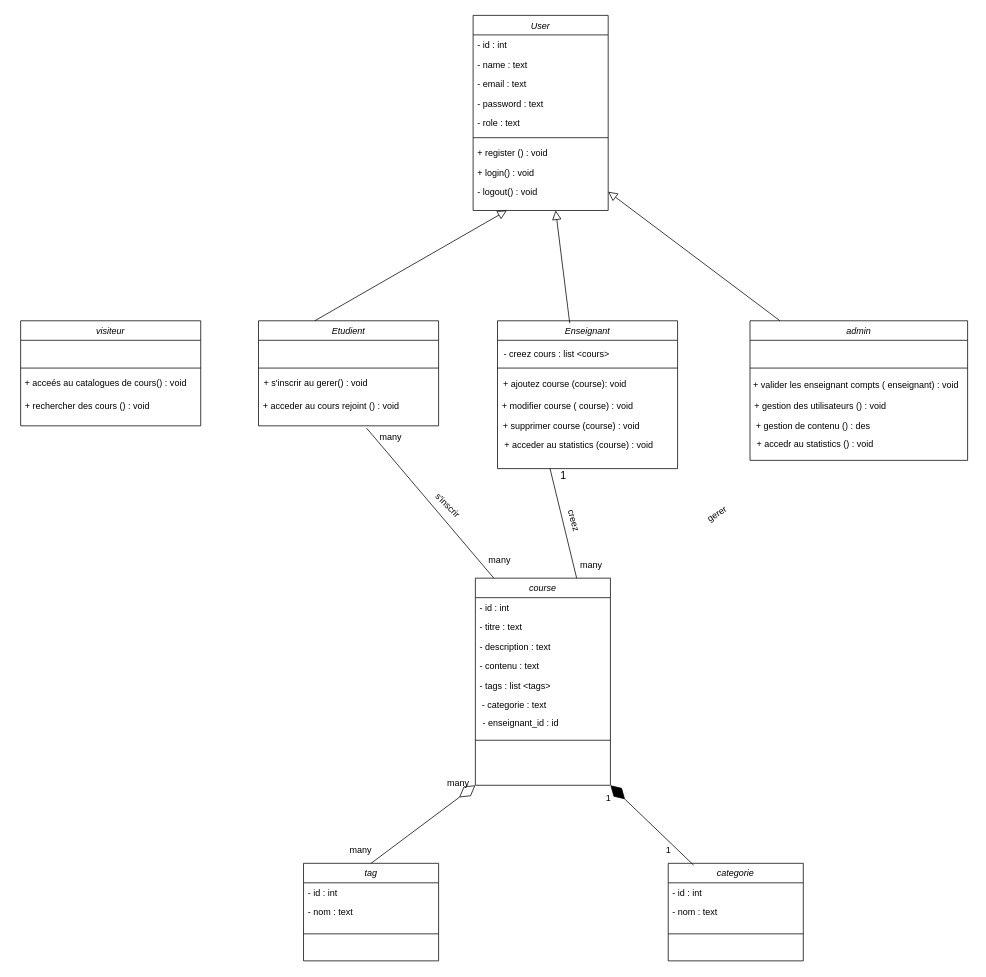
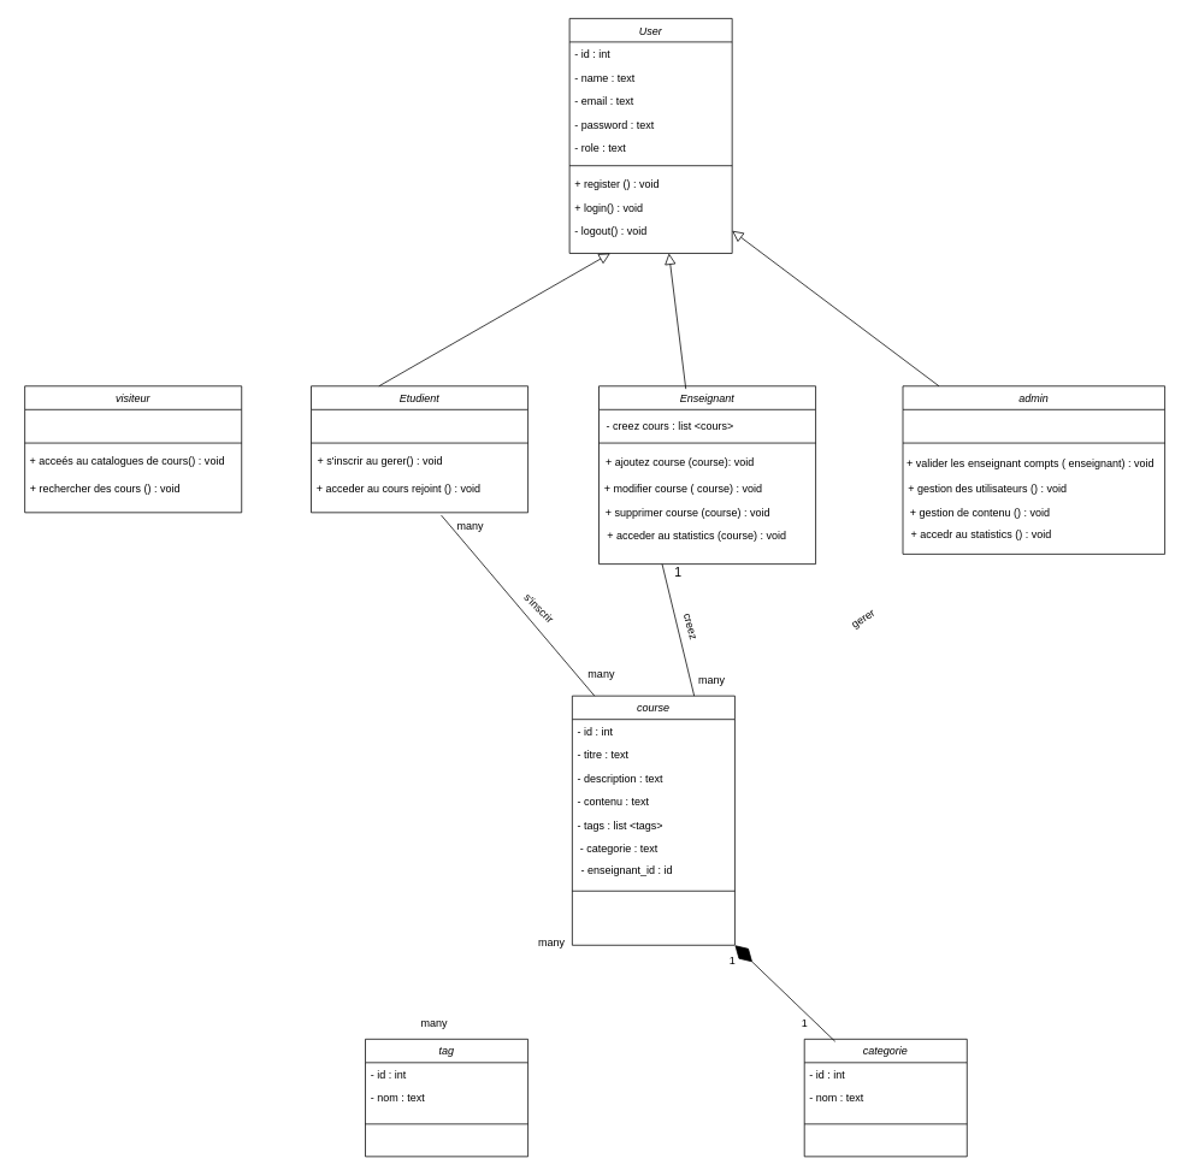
  <mxCell id="0" />
  <mxCell id="1" parent="0" />
  <mxCell id="2" value="User" style="swimlane;fontStyle=2;align=center;verticalAlign=top;childLayout=stackLayout;horizontal=1;startSize=26;horizontalStack=0;resizeParent=1;resizeLast=0;collapsible=1;marginBottom=0;rounded=0;shadow=0;strokeWidth=1;" parent="1" vertex="1"><mxGeometry x="630" y="20" width="180" height="260" as="geometry"><mxRectangle x="230" y="140" width="160" height="26" as="alternateBounds" /></mxGeometry></mxCell>
  <mxCell id="3" value="- id : int" style="text;align=left;verticalAlign=top;spacingLeft=4;spacingRight=4;overflow=hidden;rotatable=0;points=[[0,0.5],[1,0.5]];portConstraint=eastwest;" parent="2" vertex="1"><mxGeometry y="26" width="180" height="26" as="geometry" /></mxCell>
  <mxCell id="4" value="- name : text" style="text;align=left;verticalAlign=top;spacingLeft=4;spacingRight=4;overflow=hidden;rotatable=0;points=[[0,0.5],[1,0.5]];portConstraint=eastwest;rounded=0;shadow=0;html=0;" parent="2" vertex="1"><mxGeometry y="52" width="180" height="26" as="geometry" /></mxCell>
  <mxCell id="5" value="- email : text" style="text;align=left;verticalAlign=top;spacingLeft=4;spacingRight=4;overflow=hidden;rotatable=0;points=[[0,0.5],[1,0.5]];portConstraint=eastwest;rounded=0;shadow=0;html=0;" parent="2" vertex="1"><mxGeometry y="78" width="180" height="26" as="geometry" /></mxCell>
  <mxCell id="6" value="- password : text" style="text;align=left;verticalAlign=top;spacingLeft=4;spacingRight=4;overflow=hidden;rotatable=0;points=[[0,0.5],[1,0.5]];portConstraint=eastwest;rounded=0;shadow=0;html=0;" vertex="1" parent="2"><mxGeometry y="104" width="180" height="26" as="geometry" /></mxCell>
  <mxCell id="7" value="- role : text" style="text;align=left;verticalAlign=top;spacingLeft=4;spacingRight=4;overflow=hidden;rotatable=0;points=[[0,0.5],[1,0.5]];portConstraint=eastwest;rounded=0;shadow=0;html=0;" vertex="1" parent="2"><mxGeometry y="130" width="180" height="26" as="geometry" /></mxCell>
  <mxCell id="8" value="" style="line;html=1;strokeWidth=1;align=left;verticalAlign=middle;spacingTop=-1;spacingLeft=3;spacingRight=3;rotatable=0;labelPosition=right;points=[];portConstraint=eastwest;" parent="2" vertex="1"><mxGeometry y="156" width="180" height="14" as="geometry" /></mxCell>
  <mxCell id="9" value="+ register () : void" style="text;align=left;verticalAlign=top;spacingLeft=4;spacingRight=4;overflow=hidden;rotatable=0;points=[[0,0.5],[1,0.5]];portConstraint=eastwest;rounded=0;shadow=0;html=0;" vertex="1" parent="2"><mxGeometry y="170" width="180" height="26" as="geometry" /></mxCell>
  <mxCell id="10" value="+ login() : void" style="text;align=left;verticalAlign=top;spacingLeft=4;spacingRight=4;overflow=hidden;rotatable=0;points=[[0,0.5],[1,0.5]];portConstraint=eastwest;rounded=0;shadow=0;html=0;" vertex="1" parent="2"><mxGeometry y="196" width="180" height="26" as="geometry" /></mxCell>
  <mxCell id="11" value="- logout() : void" style="text;align=left;verticalAlign=top;spacingLeft=4;spacingRight=4;overflow=hidden;rotatable=0;points=[[0,0.5],[1,0.5]];portConstraint=eastwest;rounded=0;shadow=0;html=0;" vertex="1" parent="2"><mxGeometry y="222" width="180" height="26" as="geometry" /></mxCell>
  <mxCell id="12" value="visiteur" style="swimlane;fontStyle=2;align=center;verticalAlign=top;childLayout=stackLayout;horizontal=1;startSize=26;horizontalStack=0;resizeParent=1;resizeLast=0;collapsible=1;marginBottom=0;rounded=0;shadow=0;strokeWidth=1;" vertex="1" parent="1"><mxGeometry x="27" y="427" width="240" height="140" as="geometry"><mxRectangle x="230" y="140" width="160" height="26" as="alternateBounds" /></mxGeometry></mxCell>
  <mxCell id="13" value="" style="line;html=1;strokeWidth=1;align=left;verticalAlign=middle;spacingTop=-1;spacingLeft=3;spacingRight=3;rotatable=0;labelPosition=right;points=[];portConstraint=eastwest;" vertex="1" parent="12"><mxGeometry y="26" width="240" height="74" as="geometry" /></mxCell>
  <mxCell id="14" value="+ rechercher des cours () : void" style="text;align=left;verticalAlign=top;spacingLeft=4;spacingRight=4;overflow=hidden;rotatable=0;points=[[0,0.5],[1,0.5]];portConstraint=eastwest;rounded=0;shadow=0;html=0;" vertex="1" parent="12"><mxGeometry y="100" width="240" height="30" as="geometry" /></mxCell>
  <mxCell id="15" value="+ acceés au catalogues de cours() : void" style="text;html=1;align=center;verticalAlign=middle;resizable=0;points=[];autosize=1;strokeColor=none;fillColor=none;" vertex="1" parent="1"><mxGeometry x="20" y="495" width="240" height="30" as="geometry" /></mxCell>
  <mxCell id="16" value="Etudient" style="swimlane;fontStyle=2;align=center;verticalAlign=top;childLayout=stackLayout;horizontal=1;startSize=26;horizontalStack=0;resizeParent=1;resizeLast=0;collapsible=1;marginBottom=0;rounded=0;shadow=0;strokeWidth=1;" vertex="1" parent="1"><mxGeometry x="344" y="427" width="240" height="140" as="geometry"><mxRectangle x="230" y="140" width="160" height="26" as="alternateBounds" /></mxGeometry></mxCell>
  <mxCell id="17" value="" style="line;html=1;strokeWidth=1;align=left;verticalAlign=middle;spacingTop=-1;spacingLeft=3;spacingRight=3;rotatable=0;labelPosition=right;points=[];portConstraint=eastwest;" vertex="1" parent="16"><mxGeometry y="26" width="240" height="74" as="geometry" /></mxCell>
  <mxCell id="18" value="+ acceder au cours rejoint () : void" style="text;align=left;verticalAlign=top;spacingLeft=4;spacingRight=4;overflow=hidden;rotatable=0;points=[[0,0.5],[1,0.5]];portConstraint=eastwest;rounded=0;shadow=0;html=0;" vertex="1" parent="16"><mxGeometry y="100" width="240" height="30" as="geometry" /></mxCell>
  <mxCell id="19" value="+ s'inscrir au gerer() : void" style="text;html=1;align=center;verticalAlign=middle;resizable=0;points=[];autosize=1;strokeColor=none;fillColor=none;" vertex="1" parent="1"><mxGeometry x="340" y="495" width="160" height="30" as="geometry" /></mxCell>
  <mxCell id="20" value="Enseignant" style="swimlane;fontStyle=2;align=center;verticalAlign=top;childLayout=stackLayout;horizontal=1;startSize=26;horizontalStack=0;resizeParent=1;resizeLast=0;collapsible=1;marginBottom=0;rounded=0;shadow=0;strokeWidth=1;" vertex="1" parent="1"><mxGeometry x="662.5" y="427" width="240" height="197" as="geometry"><mxRectangle x="230" y="140" width="160" height="26" as="alternateBounds" /></mxGeometry></mxCell>
  <mxCell id="21" value="" style="line;html=1;strokeWidth=1;align=left;verticalAlign=middle;spacingTop=-1;spacingLeft=3;spacingRight=3;rotatable=0;labelPosition=right;points=[];portConstraint=eastwest;" vertex="1" parent="20"><mxGeometry y="26" width="240" height="74" as="geometry" /></mxCell>
  <mxCell id="22" value="+ modifier course ( course) : void" style="text;align=left;verticalAlign=top;spacingLeft=4;spacingRight=4;overflow=hidden;rotatable=0;points=[[0,0.5],[1,0.5]];portConstraint=eastwest;rounded=0;shadow=0;html=0;" vertex="1" parent="20"><mxGeometry y="100" width="240" height="30" as="geometry" /></mxCell>
  <mxCell id="23" value="- creez cours : list &amp;lt;cours&amp;gt;" style="text;html=1;align=center;verticalAlign=middle;resizable=0;points=[];autosize=1;strokeColor=none;fillColor=none;" vertex="1" parent="1"><mxGeometry x="660.5" y="457" width="160" height="30" as="geometry" /></mxCell>
  <mxCell id="24" value="+ ajoutez course (course): void" style="text;html=1;align=center;verticalAlign=middle;resizable=0;points=[];autosize=1;strokeColor=none;fillColor=none;" vertex="1" parent="1"><mxGeometry x="656.5" y="497" width="190" height="30" as="geometry" /></mxCell>
  <mxCell id="25" value="&amp;nbsp;+ supprimer course (course) : void" style="text;html=1;align=center;verticalAlign=middle;resizable=0;points=[];autosize=1;strokeColor=none;fillColor=none;" vertex="1" parent="1"><mxGeometry x="653.5" y="553" width="210" height="30" as="geometry" /></mxCell>
  <mxCell id="26" value="&amp;nbsp;+ acceder au statistics (course) : void" style="text;html=1;align=center;verticalAlign=middle;resizable=0;points=[];autosize=1;strokeColor=none;fillColor=none;" vertex="1" parent="1"><mxGeometry x="653.5" y="578" width="230" height="30" as="geometry" /></mxCell>
  <mxCell id="27" value="admin" style="swimlane;fontStyle=2;align=center;verticalAlign=top;childLayout=stackLayout;horizontal=1;startSize=26;horizontalStack=0;resizeParent=1;resizeLast=0;collapsible=1;marginBottom=0;rounded=0;shadow=0;strokeWidth=1;" vertex="1" parent="1"><mxGeometry x="999" y="427" width="290" height="186" as="geometry"><mxRectangle x="230" y="140" width="160" height="26" as="alternateBounds" /></mxGeometry></mxCell>
  <mxCell id="28" value="" style="line;html=1;strokeWidth=1;align=left;verticalAlign=middle;spacingTop=-1;spacingLeft=3;spacingRight=3;rotatable=0;labelPosition=right;points=[];portConstraint=eastwest;" vertex="1" parent="27"><mxGeometry y="26" width="290" height="74" as="geometry" /></mxCell>
  <mxCell id="29" value="+ gestion des utilisateurs () : void" style="text;align=left;verticalAlign=top;spacingLeft=4;spacingRight=4;overflow=hidden;rotatable=0;points=[[0,0.5],[1,0.5]];portConstraint=eastwest;rounded=0;shadow=0;html=0;" vertex="1" parent="27"><mxGeometry y="100" width="290" height="30" as="geometry" /></mxCell>
  <mxCell id="30" value="+ valider les enseignant compts ( enseignant) : void" style="text;html=1;align=center;verticalAlign=middle;resizable=0;points=[];autosize=1;strokeColor=none;fillColor=none;" vertex="1" parent="1"><mxGeometry x="990" y="498" width="300" height="30" as="geometry" /></mxCell>
- <mxCell id="31" value="+ gestion de contenu () : des" style="text;align=left;verticalAlign=top;spacingLeft=4;spacingRight=4;overflow=hidden;rotatable=0;points=[[0,0.5],[1,0.5]];portConstraint=eastwest;rounded=0;shadow=0;html=0;" vertex="1" parent="1"><mxGeometry x="1001" y="554" width="290" height="30" as="geometry" /></mxCell>
+ <mxCell id="31" value="+ gestion de contenu () : void" style="text;align=left;verticalAlign=top;spacingLeft=4;spacingRight=4;overflow=hidden;rotatable=0;points=[[0,0.5],[1,0.5]];portConstraint=eastwest;rounded=0;shadow=0;html=0;" vertex="1" parent="1"><mxGeometry x="1001" y="554" width="290" height="30" as="geometry" /></mxCell>
  <mxCell id="32" value="+ accedr au statistics () : void" style="text;align=left;verticalAlign=top;spacingLeft=4;spacingRight=4;overflow=hidden;rotatable=0;points=[[0,0.5],[1,0.5]];portConstraint=eastwest;rounded=0;shadow=0;html=0;" vertex="1" parent="1"><mxGeometry x="1002" y="578" width="290" height="30" as="geometry" /></mxCell>
  <mxCell id="33" value="course" style="swimlane;fontStyle=2;align=center;verticalAlign=top;childLayout=stackLayout;horizontal=1;startSize=26;horizontalStack=0;resizeParent=1;resizeLast=0;collapsible=1;marginBottom=0;rounded=0;shadow=0;strokeWidth=1;" vertex="1" parent="1"><mxGeometry x="633" y="770" width="180" height="276" as="geometry"><mxRectangle x="230" y="140" width="160" height="26" as="alternateBounds" /></mxGeometry></mxCell>
  <mxCell id="34" value="- id : int" style="text;align=left;verticalAlign=top;spacingLeft=4;spacingRight=4;overflow=hidden;rotatable=0;points=[[0,0.5],[1,0.5]];portConstraint=eastwest;" vertex="1" parent="33"><mxGeometry y="26" width="180" height="26" as="geometry" /></mxCell>
  <mxCell id="35" value="- titre : text" style="text;align=left;verticalAlign=top;spacingLeft=4;spacingRight=4;overflow=hidden;rotatable=0;points=[[0,0.5],[1,0.5]];portConstraint=eastwest;rounded=0;shadow=0;html=0;" vertex="1" parent="33"><mxGeometry y="52" width="180" height="26" as="geometry" /></mxCell>
  <mxCell id="36" value="- description : text" style="text;align=left;verticalAlign=top;spacingLeft=4;spacingRight=4;overflow=hidden;rotatable=0;points=[[0,0.5],[1,0.5]];portConstraint=eastwest;rounded=0;shadow=0;html=0;" vertex="1" parent="33"><mxGeometry y="78" width="180" height="26" as="geometry" /></mxCell>
  <mxCell id="37" value="- contenu : text" style="text;align=left;verticalAlign=top;spacingLeft=4;spacingRight=4;overflow=hidden;rotatable=0;points=[[0,0.5],[1,0.5]];portConstraint=eastwest;rounded=0;shadow=0;html=0;" vertex="1" parent="33"><mxGeometry y="104" width="180" height="26" as="geometry" /></mxCell>
  <mxCell id="38" value="- tags : list &lt;tags&gt;" style="text;align=left;verticalAlign=top;spacingLeft=4;spacingRight=4;overflow=hidden;rotatable=0;points=[[0,0.5],[1,0.5]];portConstraint=eastwest;rounded=0;shadow=0;html=0;" vertex="1" parent="33"><mxGeometry y="130" width="180" height="26" as="geometry" /></mxCell>
  <mxCell id="39" value="" style="line;html=1;strokeWidth=1;align=left;verticalAlign=middle;spacingTop=-1;spacingLeft=3;spacingRight=3;rotatable=0;labelPosition=right;points=[];portConstraint=eastwest;" vertex="1" parent="33"><mxGeometry y="156" width="180" height="120" as="geometry" /></mxCell>
  <mxCell id="40" value="- categorie : text" style="text;align=left;verticalAlign=top;spacingLeft=4;spacingRight=4;overflow=hidden;rotatable=0;points=[[0,0.5],[1,0.5]];portConstraint=eastwest;rounded=0;shadow=0;html=0;" vertex="1" parent="1"><mxGeometry x="636" y="926" width="180" height="26" as="geometry" /></mxCell>
  <mxCell id="41" value="- enseignant_id : id" style="text;align=left;verticalAlign=top;spacingLeft=4;spacingRight=4;overflow=hidden;rotatable=0;points=[[0,0.5],[1,0.5]];portConstraint=eastwest;rounded=0;shadow=0;html=0;" vertex="1" parent="1"><mxGeometry x="637" y="949" width="180" height="26" as="geometry" /></mxCell>
  <mxCell id="42" value="categorie" style="swimlane;fontStyle=2;align=center;verticalAlign=top;childLayout=stackLayout;horizontal=1;startSize=26;horizontalStack=0;resizeParent=1;resizeLast=0;collapsible=1;marginBottom=0;rounded=0;shadow=0;strokeWidth=1;" vertex="1" parent="1"><mxGeometry x="890" y="1150" width="180" height="130" as="geometry"><mxRectangle x="230" y="140" width="160" height="26" as="alternateBounds" /></mxGeometry></mxCell>
  <mxCell id="43" value="- id : int" style="text;align=left;verticalAlign=top;spacingLeft=4;spacingRight=4;overflow=hidden;rotatable=0;points=[[0,0.5],[1,0.5]];portConstraint=eastwest;" vertex="1" parent="42"><mxGeometry y="26" width="180" height="26" as="geometry" /></mxCell>
  <mxCell id="44" value="- nom : text" style="text;align=left;verticalAlign=top;spacingLeft=4;spacingRight=4;overflow=hidden;rotatable=0;points=[[0,0.5],[1,0.5]];portConstraint=eastwest;rounded=0;shadow=0;html=0;" vertex="1" parent="42"><mxGeometry y="52" width="180" height="26" as="geometry" /></mxCell>
  <mxCell id="45" value="" style="line;html=1;strokeWidth=1;align=left;verticalAlign=middle;spacingTop=-1;spacingLeft=3;spacingRight=3;rotatable=0;labelPosition=right;points=[];portConstraint=eastwest;" vertex="1" parent="42"><mxGeometry y="78" width="180" height="32" as="geometry" /></mxCell>
  <mxCell id="46" value="tag" style="swimlane;fontStyle=2;align=center;verticalAlign=top;childLayout=stackLayout;horizontal=1;startSize=26;horizontalStack=0;resizeParent=1;resizeLast=0;collapsible=1;marginBottom=0;rounded=0;shadow=0;strokeWidth=1;" vertex="1" parent="1"><mxGeometry x="404" y="1150" width="180" height="130" as="geometry"><mxRectangle x="230" y="140" width="160" height="26" as="alternateBounds" /></mxGeometry></mxCell>
  <mxCell id="47" value="- id : int" style="text;align=left;verticalAlign=top;spacingLeft=4;spacingRight=4;overflow=hidden;rotatable=0;points=[[0,0.5],[1,0.5]];portConstraint=eastwest;" vertex="1" parent="46"><mxGeometry y="26" width="180" height="26" as="geometry" /></mxCell>
  <mxCell id="48" value="- nom : text" style="text;align=left;verticalAlign=top;spacingLeft=4;spacingRight=4;overflow=hidden;rotatable=0;points=[[0,0.5],[1,0.5]];portConstraint=eastwest;rounded=0;shadow=0;html=0;" vertex="1" parent="46"><mxGeometry y="52" width="180" height="26" as="geometry" /></mxCell>
  <mxCell id="49" value="" style="line;html=1;strokeWidth=1;align=left;verticalAlign=middle;spacingTop=-1;spacingLeft=3;spacingRight=3;rotatable=0;labelPosition=right;points=[];portConstraint=eastwest;" vertex="1" parent="46"><mxGeometry y="78" width="180" height="32" as="geometry" /></mxCell>
  <mxCell id="50" value="" style="endArrow=block;endSize=10;endFill=0;shadow=0;strokeWidth=1;rounded=0;elbow=vertical;exitX=0.548;exitY=0.001;exitDx=0;exitDy=0;exitPerimeter=0;entryX=0.25;entryY=1;entryDx=0;entryDy=0;" edge="1" parent="1" target="2"><mxGeometry width="160" relative="1" as="geometry"><mxPoint x="419" y="427" as="sourcePoint" /><mxPoint x="890" y="229" as="targetPoint" /></mxGeometry></mxCell>
  <mxCell id="51" value="" style="endArrow=block;endSize=10;endFill=0;shadow=0;strokeWidth=1;rounded=0;elbow=vertical;exitX=0.401;exitY=0.016;exitDx=0;exitDy=0;exitPerimeter=0;" edge="1" parent="1" source="20"><mxGeometry width="160" relative="1" as="geometry"><mxPoint x="690" y="427" as="sourcePoint" /><mxPoint x="740" y="280" as="targetPoint" /></mxGeometry></mxCell>
  <mxCell id="52" value="" style="endArrow=block;endSize=10;endFill=0;shadow=0;strokeWidth=1;rounded=0;elbow=vertical;exitX=0.401;exitY=0.016;exitDx=0;exitDy=0;exitPerimeter=0;entryX=1;entryY=0.5;entryDx=0;entryDy=0;" edge="1" parent="1" target="11"><mxGeometry width="160" relative="1" as="geometry"><mxPoint x="1039" y="427" as="sourcePoint" /><mxPoint x="1020" y="277" as="targetPoint" /></mxGeometry></mxCell>
  <mxCell id="53" value="" style="endArrow=none;html=1;rounded=0;exitX=0.148;exitY=0;exitDx=0;exitDy=0;exitPerimeter=0;" edge="1" parent="1"><mxGeometry width="50" height="50" relative="1" as="geometry"><mxPoint x="657.64" y="770" as="sourcePoint" /><mxPoint x="488" y="570" as="targetPoint" /></mxGeometry></mxCell>
  <mxCell id="54" value="" style="endArrow=none;html=1;rounded=0;exitX=0.75;exitY=0;exitDx=0;exitDy=0;" edge="1" parent="1" source="33"><mxGeometry width="50" height="50" relative="1" as="geometry"><mxPoint x="902.5" y="824" as="sourcePoint" /><mxPoint x="732.5" y="624" as="targetPoint" /></mxGeometry></mxCell>
  <mxCell id="55" value="&lt;font style=&quot;font-size: 14px;&quot;&gt;1&lt;/font&gt;" style="text;html=1;align=center;verticalAlign=middle;resizable=0;points=[];autosize=1;strokeColor=none;fillColor=none;" vertex="1" parent="1"><mxGeometry x="735" y="618" width="30" height="30" as="geometry" /></mxCell>
  <mxCell id="56" value="many" style="text;html=1;align=center;verticalAlign=middle;resizable=0;points=[];autosize=1;strokeColor=none;fillColor=none;" vertex="1" parent="1"><mxGeometry x="762" y="738" width="50" height="30" as="geometry" /></mxCell>
  <mxCell id="57" value="creez" style="text;html=1;align=center;verticalAlign=middle;resizable=0;points=[];autosize=1;strokeColor=none;fillColor=none;rotation=75;" vertex="1" parent="1"><mxGeometry x="739" y="678" width="50" height="30" as="geometry" /></mxCell>
  <mxCell id="58" value="many" style="text;html=1;align=center;verticalAlign=middle;resizable=0;points=[];autosize=1;strokeColor=none;fillColor=none;" vertex="1" parent="1"><mxGeometry x="495" y="568" width="50" height="30" as="geometry" /></mxCell>
  <mxCell id="59" value="many" style="text;html=1;align=center;verticalAlign=middle;resizable=0;points=[];autosize=1;strokeColor=none;fillColor=none;" vertex="1" parent="1"><mxGeometry x="640" y="731" width="50" height="30" as="geometry" /></mxCell>
  <mxCell id="60" value="s'inscrir" style="text;html=1;align=center;verticalAlign=middle;resizable=0;points=[];autosize=1;strokeColor=none;fillColor=none;rotation=45;" vertex="1" parent="1"><mxGeometry x="566" y="658" width="60" height="30" as="geometry" /></mxCell>
  <mxCell id="61" value="gerer" style="text;html=1;align=center;verticalAlign=middle;resizable=0;points=[];autosize=1;strokeColor=none;fillColor=none;rotation=-33;" vertex="1" parent="1"><mxGeometry x="930" y="670" width="50" height="30" as="geometry" /></mxCell>
  <mxCell id="62" value="" style="endArrow=diamondThin;endFill=1;endSize=24;html=1;rounded=0;exitX=0.189;exitY=0.02;exitDx=0;exitDy=0;exitPerimeter=0;entryX=1;entryY=1;entryDx=0;entryDy=0;" edge="1" parent="1" source="42" target="33"><mxGeometry width="160" relative="1" as="geometry"><mxPoint x="820.5" y="1110" as="sourcePoint" /><mxPoint x="790" y="1050" as="targetPoint" /></mxGeometry></mxCell>
  <mxCell id="63" value="1" style="text;html=1;align=center;verticalAlign=middle;resizable=0;points=[];autosize=1;strokeColor=none;fillColor=none;" vertex="1" parent="1"><mxGeometry x="875" y="1118" width="30" height="30" as="geometry" /></mxCell>
  <mxCell id="64" value="1" style="text;html=1;align=center;verticalAlign=middle;resizable=0;points=[];autosize=1;strokeColor=none;fillColor=none;" vertex="1" parent="1"><mxGeometry x="795" y="1048" width="30" height="30" as="geometry" /></mxCell>
- <mxCell id="65" value="" style="endArrow=diamondThin;endFill=0;endSize=24;html=1;rounded=0;exitX=0.5;exitY=0;exitDx=0;exitDy=0;entryX=0;entryY=1;entryDx=0;entryDy=0;" edge="1" parent="1" source="46" target="33"><mxGeometry width="160" relative="1" as="geometry"><mxPoint x="820" y="1090" as="sourcePoint" /><mxPoint x="980" y="1090" as="targetPoint" /></mxGeometry></mxCell>
  <mxCell id="66" value="many" style="text;html=1;align=center;verticalAlign=middle;resizable=0;points=[];autosize=1;strokeColor=none;fillColor=none;" vertex="1" parent="1"><mxGeometry x="585" y="1028" width="50" height="30" as="geometry" /></mxCell>
  <mxCell id="67" value="many" style="text;html=1;align=center;verticalAlign=middle;resizable=0;points=[];autosize=1;strokeColor=none;fillColor=none;" vertex="1" parent="1"><mxGeometry x="455" y="1118" width="50" height="30" as="geometry" /></mxCell>
